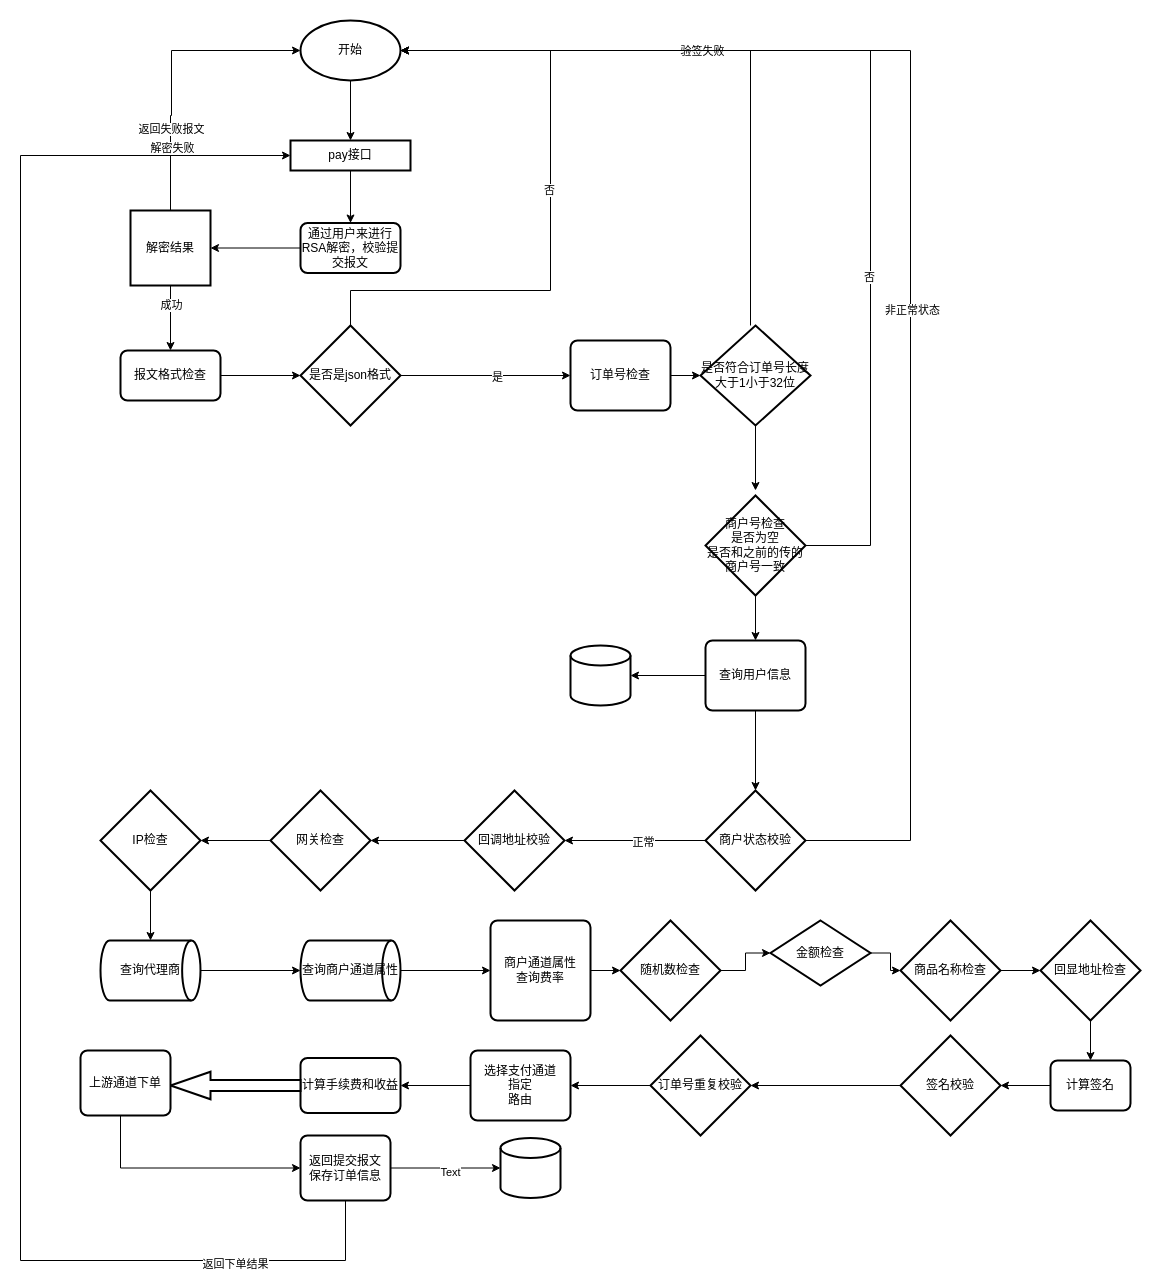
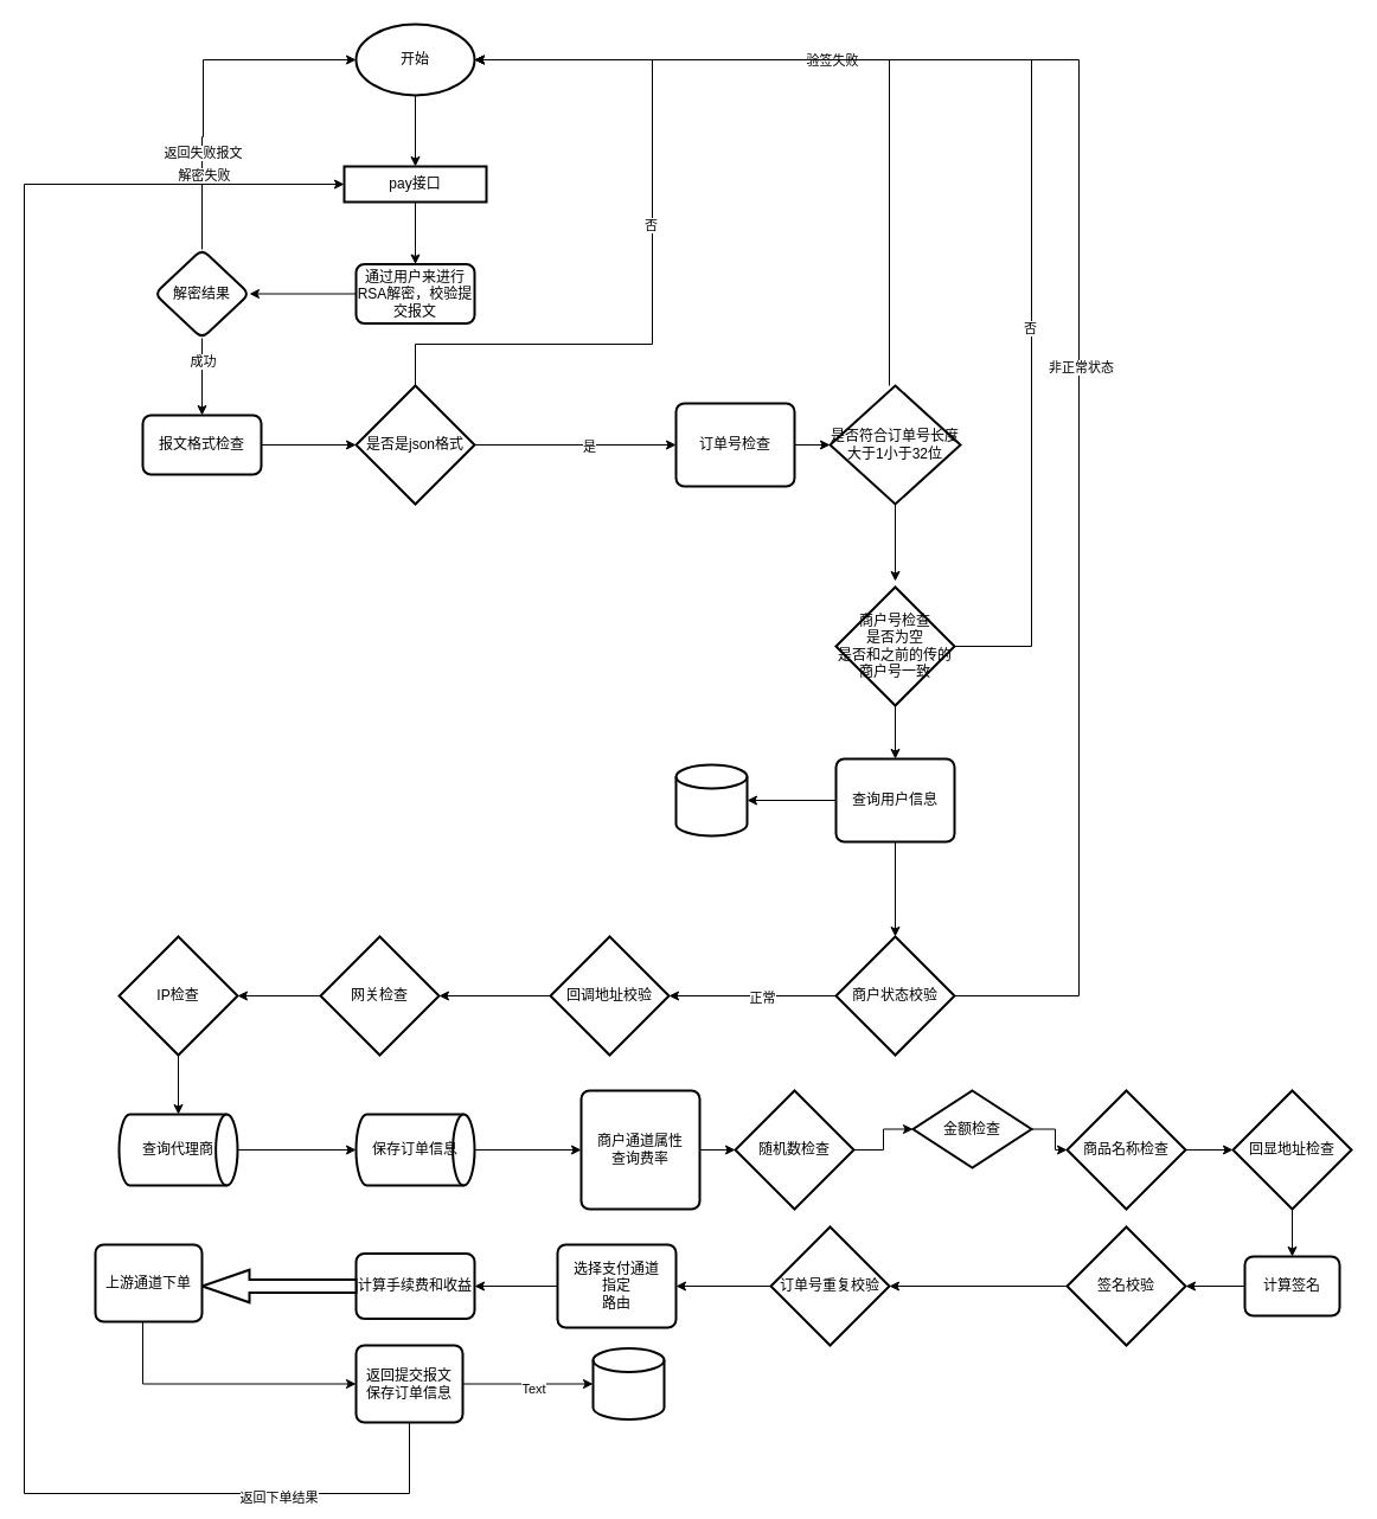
  <mxCell id="0" />
  <mxCell id="1" parent="0" />
  <mxCell id="2" value="" style="edgeStyle=orthogonalEdgeStyle;rounded=0;orthogonalLoop=1;jettySize=auto;html=1;" edge="1" parent="1" source="3" target="5"><mxGeometry relative="1" as="geometry" /></mxCell>
  <mxCell id="3" value="开始" style="strokeWidth=2;html=1;shape=mxgraph.flowchart.start_1;whiteSpace=wrap;" vertex="1" parent="1"><mxGeometry x="300" y="20" width="100" height="60" as="geometry" /></mxCell>
  <mxCell id="4" value="" style="edgeStyle=orthogonalEdgeStyle;rounded=0;orthogonalLoop=1;jettySize=auto;html=1;" edge="1" parent="1" source="5" target="7"><mxGeometry relative="1" as="geometry" /></mxCell>
  <mxCell id="5" value="pay接口" style="whiteSpace=wrap;html=1;strokeWidth=2;" vertex="1" parent="1"><mxGeometry x="290" y="140" width="120" height="30" as="geometry" /></mxCell>
  <mxCell id="6" value="" style="edgeStyle=orthogonalEdgeStyle;rounded=0;orthogonalLoop=1;jettySize=auto;html=1;" edge="1" parent="1" source="7" target="13"><mxGeometry relative="1" as="geometry" /></mxCell>
  <mxCell id="7" value="通过用户来进行RSA解密，校验提交报文" style="rounded=1;whiteSpace=wrap;html=1;absoluteArcSize=1;arcSize=14;strokeWidth=2;" vertex="1" parent="1"><mxGeometry x="300" y="222.5" width="100" height="50" as="geometry" /></mxCell>
  <mxCell id="8" style="edgeStyle=orthogonalEdgeStyle;rounded=0;orthogonalLoop=1;jettySize=auto;html=1;entryX=0;entryY=0.5;entryDx=0;entryDy=0;entryPerimeter=0;exitX=0.5;exitY=0;exitDx=0;exitDy=0;" edge="1" parent="1" source="13" target="3"><mxGeometry relative="1" as="geometry"><mxPoint x="170" y="20" as="targetPoint" /><Array as="points"><mxPoint x="170" y="115" /><mxPoint x="171" y="115" /><mxPoint x="171" y="50" /></Array></mxGeometry></mxCell>
  <mxCell id="9" value="返回失败报文" style="edgeLabel;html=1;align=center;verticalAlign=middle;resizable=0;points=[];" vertex="1" connectable="0" parent="8"><mxGeometry x="-0.434" relative="1" as="geometry"><mxPoint as="offset" /></mxGeometry></mxCell>
  <mxCell id="10" value="解密失败&lt;br&gt;" style="edgeLabel;html=1;align=center;verticalAlign=middle;resizable=0;points=[];" vertex="1" connectable="0" parent="8"><mxGeometry x="-0.566" y="-1" relative="1" as="geometry"><mxPoint as="offset" /></mxGeometry></mxCell>
  <mxCell id="11" style="edgeStyle=orthogonalEdgeStyle;rounded=0;orthogonalLoop=1;jettySize=auto;html=1;exitX=0.5;exitY=1;exitDx=0;exitDy=0;" edge="1" parent="1" source="13"><mxGeometry relative="1" as="geometry"><mxPoint x="170" y="350" as="targetPoint" /></mxGeometry></mxCell>
  <mxCell id="12" value="成功" style="edgeLabel;html=1;align=center;verticalAlign=middle;resizable=0;points=[];" vertex="1" connectable="0" parent="11"><mxGeometry x="-0.42" relative="1" as="geometry"><mxPoint as="offset" /></mxGeometry></mxCell>
- <mxCell id="13" value="解密结果" style="whiteSpace=wrap;html=1;arcSize=14;strokeWidth=2;rounded=0;" vertex="1" parent="1"><mxGeometry x="130" y="210" width="80" height="75" as="geometry" /></mxCell>
+ <mxCell id="13" value="解密结果" style="rhombus;whiteSpace=wrap;html=1;rounded=1;arcSize=14;strokeWidth=2;" vertex="1" parent="1"><mxGeometry x="130" y="210" width="80" height="75" as="geometry" /></mxCell>
  <mxCell id="14" value="" style="edgeStyle=orthogonalEdgeStyle;rounded=0;orthogonalLoop=1;jettySize=auto;html=1;" edge="1" parent="1" source="15" target="26"><mxGeometry relative="1" as="geometry" /></mxCell>
  <mxCell id="15" value="报文格式检查" style="rounded=1;whiteSpace=wrap;html=1;absoluteArcSize=1;arcSize=14;strokeWidth=2;" vertex="1" parent="1"><mxGeometry x="120" y="350" width="100" height="50" as="geometry" /></mxCell>
  <mxCell id="16" style="edgeStyle=orthogonalEdgeStyle;rounded=0;orthogonalLoop=1;jettySize=auto;html=1;" edge="1" parent="1" source="19" target="3"><mxGeometry relative="1" as="geometry"><mxPoint x="410" y="130" as="targetPoint" /><Array as="points"><mxPoint x="750" y="50" /></Array></mxGeometry></mxCell>
  <mxCell id="17" value="验签失败" style="edgeLabel;html=1;align=center;verticalAlign=middle;resizable=0;points=[];" vertex="1" connectable="0" parent="16"><mxGeometry x="0.037" relative="1" as="geometry"><mxPoint as="offset" /></mxGeometry></mxCell>
  <mxCell id="18" style="edgeStyle=orthogonalEdgeStyle;rounded=0;orthogonalLoop=1;jettySize=auto;html=1;exitX=0.5;exitY=1;exitDx=0;exitDy=0;exitPerimeter=0;" edge="1" parent="1" source="19"><mxGeometry relative="1" as="geometry"><mxPoint x="755" y="490" as="targetPoint" /></mxGeometry></mxCell>
  <mxCell id="19" value="是否符合订单号长度大于1小于32位" style="strokeWidth=2;html=1;shape=mxgraph.flowchart.decision;whiteSpace=wrap;" vertex="1" parent="1"><mxGeometry x="700" y="325" width="110" height="100" as="geometry" /></mxCell>
  <mxCell id="20" value="" style="edgeStyle=orthogonalEdgeStyle;rounded=0;orthogonalLoop=1;jettySize=auto;html=1;" edge="1" parent="1" source="21" target="19"><mxGeometry relative="1" as="geometry" /></mxCell>
  <mxCell id="21" value="订单号检查" style="rounded=1;whiteSpace=wrap;html=1;absoluteArcSize=1;arcSize=14;strokeWidth=2;" vertex="1" parent="1"><mxGeometry x="570" y="340" width="100" height="70" as="geometry" /></mxCell>
  <mxCell id="22" style="edgeStyle=orthogonalEdgeStyle;rounded=0;orthogonalLoop=1;jettySize=auto;html=1;entryX=0;entryY=0.5;entryDx=0;entryDy=0;" edge="1" parent="1" source="26" target="21"><mxGeometry relative="1" as="geometry" /></mxCell>
  <mxCell id="23" value="是" style="edgeLabel;html=1;align=center;verticalAlign=middle;resizable=0;points=[];" vertex="1" connectable="0" parent="22"><mxGeometry x="0.129" y="-1" relative="1" as="geometry"><mxPoint as="offset" /></mxGeometry></mxCell>
  <mxCell id="24" style="edgeStyle=orthogonalEdgeStyle;rounded=0;orthogonalLoop=1;jettySize=auto;html=1;exitX=0.5;exitY=0;exitDx=0;exitDy=0;exitPerimeter=0;entryX=1;entryY=0.5;entryDx=0;entryDy=0;entryPerimeter=0;" edge="1" parent="1" source="26" target="3"><mxGeometry relative="1" as="geometry"><mxPoint x="620" y="50" as="targetPoint" /><mxPoint x="390" y="375" as="sourcePoint" /><Array as="points"><mxPoint x="350" y="290" /><mxPoint x="550" y="290" /><mxPoint x="550" y="50" /></Array></mxGeometry></mxCell>
  <mxCell id="25" value="否" style="edgeLabel;html=1;align=center;verticalAlign=middle;resizable=0;points=[];" vertex="1" connectable="0" parent="24"><mxGeometry x="0.075" y="2" relative="1" as="geometry"><mxPoint as="offset" /></mxGeometry></mxCell>
  <mxCell id="26" value="是否是json格式" style="strokeWidth=2;html=1;shape=mxgraph.flowchart.decision;whiteSpace=wrap;" vertex="1" parent="1"><mxGeometry x="300" y="325" width="100" height="100" as="geometry" /></mxCell>
  <mxCell id="27" value="" style="edgeStyle=orthogonalEdgeStyle;rounded=0;orthogonalLoop=1;jettySize=auto;html=1;entryX=0.5;entryY=0;entryDx=0;entryDy=0;" edge="1" parent="1" source="28" target="39"><mxGeometry relative="1" as="geometry" /></mxCell>
  <mxCell id="28" value="商户号检查&lt;br&gt;是否为空&lt;br&gt;是否和之前的传的商户号一致" style="strokeWidth=2;html=1;shape=mxgraph.flowchart.decision;whiteSpace=wrap;" vertex="1" parent="1"><mxGeometry x="705" y="495" width="100" height="100" as="geometry" /></mxCell>
  <mxCell id="29" style="edgeStyle=orthogonalEdgeStyle;rounded=0;orthogonalLoop=1;jettySize=auto;html=1;entryX=1;entryY=0.5;entryDx=0;entryDy=0;entryPerimeter=0;" edge="1" parent="1" source="28" target="3"><mxGeometry relative="1" as="geometry"><Array as="points"><mxPoint x="870" y="545" /><mxPoint x="870" y="50" /></Array></mxGeometry></mxCell>
  <mxCell id="30" value="否" style="edgeLabel;html=1;align=center;verticalAlign=middle;resizable=0;points=[];" vertex="1" connectable="0" parent="29"><mxGeometry x="-0.351" y="2" relative="1" as="geometry"><mxPoint as="offset" /></mxGeometry></mxCell>
  <mxCell id="31" style="edgeStyle=orthogonalEdgeStyle;rounded=0;orthogonalLoop=1;jettySize=auto;html=1;entryX=1;entryY=0.5;entryDx=0;entryDy=0;entryPerimeter=0;endArrow=open;" edge="1" parent="1" source="35" target="3"><mxGeometry relative="1" as="geometry"><mxPoint x="870" y="540" as="targetPoint" /><Array as="points"><mxPoint x="910" y="840" /><mxPoint x="910" y="50" /></Array></mxGeometry></mxCell>
  <mxCell id="32" value="非正常状态" style="edgeLabel;html=1;align=center;verticalAlign=middle;resizable=0;points=[];" vertex="1" connectable="0" parent="31"><mxGeometry x="-0.094" y="-1" relative="1" as="geometry"><mxPoint as="offset" /></mxGeometry></mxCell>
  <mxCell id="33" value="" style="edgeStyle=orthogonalEdgeStyle;rounded=0;orthogonalLoop=1;jettySize=auto;html=1;" edge="1" parent="1" source="35" target="41"><mxGeometry relative="1" as="geometry" /></mxCell>
  <mxCell id="34" value="正常" style="edgeLabel;html=1;align=center;verticalAlign=middle;resizable=0;points=[];" vertex="1" connectable="0" parent="33"><mxGeometry x="-0.1" y="1" relative="1" as="geometry"><mxPoint as="offset" /></mxGeometry></mxCell>
  <mxCell id="35" value="商户状态校验" style="strokeWidth=2;html=1;shape=mxgraph.flowchart.decision;whiteSpace=wrap;" vertex="1" parent="1"><mxGeometry x="705" y="790" width="100" height="100" as="geometry" /></mxCell>
  <mxCell id="36" value="" style="strokeWidth=2;html=1;shape=mxgraph.flowchart.database;whiteSpace=wrap;" vertex="1" parent="1"><mxGeometry x="570" y="645" width="60" height="60" as="geometry" /></mxCell>
  <mxCell id="37" value="" style="edgeStyle=orthogonalEdgeStyle;rounded=0;orthogonalLoop=1;jettySize=auto;html=1;" edge="1" parent="1" source="39" target="36"><mxGeometry relative="1" as="geometry" /></mxCell>
  <mxCell id="38" value="" style="edgeStyle=orthogonalEdgeStyle;rounded=0;orthogonalLoop=1;jettySize=auto;html=1;" edge="1" parent="1" source="39" target="35"><mxGeometry relative="1" as="geometry" /></mxCell>
  <mxCell id="39" value="查询用户信息" style="rounded=1;whiteSpace=wrap;html=1;absoluteArcSize=1;arcSize=14;strokeWidth=2;" vertex="1" parent="1"><mxGeometry x="705" y="640" width="100" height="70" as="geometry" /></mxCell>
  <mxCell id="40" value="" style="edgeStyle=orthogonalEdgeStyle;rounded=0;orthogonalLoop=1;jettySize=auto;html=1;" edge="1" parent="1" source="41" target="43"><mxGeometry relative="1" as="geometry" /></mxCell>
  <mxCell id="41" value="回调地址校验" style="strokeWidth=2;html=1;shape=mxgraph.flowchart.decision;whiteSpace=wrap;" vertex="1" parent="1"><mxGeometry x="464" y="790" width="100" height="100" as="geometry" /></mxCell>
  <mxCell id="42" value="" style="edgeStyle=orthogonalEdgeStyle;rounded=0;orthogonalLoop=1;jettySize=auto;html=1;" edge="1" parent="1" source="43" target="45"><mxGeometry relative="1" as="geometry" /></mxCell>
  <mxCell id="43" value="网关检查" style="strokeWidth=2;html=1;shape=mxgraph.flowchart.decision;whiteSpace=wrap;" vertex="1" parent="1"><mxGeometry x="270" y="790" width="100" height="100" as="geometry" /></mxCell>
  <mxCell id="44" value="" style="edgeStyle=orthogonalEdgeStyle;rounded=0;orthogonalLoop=1;jettySize=auto;html=1;" edge="1" parent="1" source="45" target="47"><mxGeometry relative="1" as="geometry" /></mxCell>
  <mxCell id="45" value="IP检查" style="strokeWidth=2;html=1;shape=mxgraph.flowchart.decision;whiteSpace=wrap;" vertex="1" parent="1"><mxGeometry y="790" width="100" height="100" as="geometry" x="100" /></mxCell>
  <mxCell id="46" value="" style="edgeStyle=orthogonalEdgeStyle;rounded=0;orthogonalLoop=1;jettySize=auto;html=1;" edge="1" parent="1" source="47" target="49"><mxGeometry relative="1" as="geometry" /></mxCell>
  <mxCell id="47" value="查询代理商" style="strokeWidth=2;html=1;shape=mxgraph.flowchart.direct_data;whiteSpace=wrap;" vertex="1" parent="1"><mxGeometry y="940" width="100" height="60" as="geometry" x="100" /></mxCell>
  <mxCell id="48" value="" style="edgeStyle=orthogonalEdgeStyle;rounded=0;orthogonalLoop=1;jettySize=auto;html=1;" edge="1" parent="1" source="49" target="51"><mxGeometry relative="1" as="geometry" /></mxCell>
- <mxCell id="49" value="查询商户通道属性" style="strokeWidth=2;html=1;shape=mxgraph.flowchart.direct_data;whiteSpace=wrap;" vertex="1" parent="1"><mxGeometry x="300" y="940" width="100" height="60" as="geometry" /></mxCell>
+ <mxCell id="49" value="保存订单信息" style="strokeWidth=2;html=1;shape=mxgraph.flowchart.direct_data;whiteSpace=wrap;" vertex="1" parent="1"><mxGeometry x="300" y="940" width="100" height="60" as="geometry" /></mxCell>
  <mxCell id="50" value="" style="edgeStyle=orthogonalEdgeStyle;rounded=0;orthogonalLoop=1;jettySize=auto;html=1;" edge="1" parent="1" source="51" target="53"><mxGeometry relative="1" as="geometry" /></mxCell>
  <mxCell id="51" value="商户通道属性&lt;br&gt;查询费率" style="rounded=1;whiteSpace=wrap;html=1;absoluteArcSize=1;arcSize=14;strokeWidth=2;" vertex="1" parent="1"><mxGeometry x="490" y="920" width="100" height="100" as="geometry" /></mxCell>
  <mxCell id="52" value="" style="edgeStyle=orthogonalEdgeStyle;rounded=0;orthogonalLoop=1;jettySize=auto;html=1;" edge="1" parent="1" source="53" target="55"><mxGeometry relative="1" as="geometry" /></mxCell>
  <mxCell id="53" value="随机数检查" style="strokeWidth=2;html=1;shape=mxgraph.flowchart.decision;whiteSpace=wrap;" vertex="1" parent="1"><mxGeometry x="620" y="920" width="100" height="100" as="geometry" /></mxCell>
  <mxCell id="54" value="" style="edgeStyle=orthogonalEdgeStyle;rounded=0;orthogonalLoop=1;jettySize=auto;html=1;" edge="1" parent="1" source="55" target="57"><mxGeometry relative="1" as="geometry" /></mxCell>
  <mxCell id="55" value="金额检查" style="strokeWidth=2;html=1;shape=mxgraph.flowchart.decision;whiteSpace=wrap;" vertex="1" parent="1"><mxGeometry x="770" y="920" width="100" height="65" as="geometry" /></mxCell>
  <mxCell id="56" value="" style="edgeStyle=orthogonalEdgeStyle;rounded=0;orthogonalLoop=1;jettySize=auto;html=1;" edge="1" parent="1" source="57" target="59"><mxGeometry relative="1" as="geometry" /></mxCell>
  <mxCell id="57" value="商品名称检查" style="strokeWidth=2;html=1;shape=mxgraph.flowchart.decision;whiteSpace=wrap;" vertex="1" parent="1"><mxGeometry x="900" y="920" width="100" height="100" as="geometry" /></mxCell>
  <mxCell id="58" value="" style="edgeStyle=orthogonalEdgeStyle;rounded=0;orthogonalLoop=1;jettySize=auto;html=1;" edge="1" parent="1" source="59" target="63"><mxGeometry relative="1" as="geometry" /></mxCell>
  <mxCell id="59" value="回显地址检查" style="strokeWidth=2;html=1;shape=mxgraph.flowchart.decision;whiteSpace=wrap;" vertex="1" parent="1"><mxGeometry x="1040" y="920" width="100" height="100" as="geometry" /></mxCell>
  <mxCell id="60" value="" style="edgeStyle=orthogonalEdgeStyle;rounded=0;orthogonalLoop=1;jettySize=auto;html=1;" edge="1" parent="1" source="61" target="65"><mxGeometry relative="1" as="geometry" /></mxCell>
  <mxCell id="61" value="签名校验" style="strokeWidth=2;html=1;shape=mxgraph.flowchart.decision;whiteSpace=wrap;" vertex="1" parent="1"><mxGeometry x="900" y="1035" width="100" height="100" as="geometry" /></mxCell>
  <mxCell id="62" value="" style="edgeStyle=orthogonalEdgeStyle;rounded=0;orthogonalLoop=1;jettySize=auto;html=1;" edge="1" parent="1" source="63" target="61"><mxGeometry relative="1" as="geometry" /></mxCell>
  <mxCell id="63" value="计算签名" style="rounded=1;whiteSpace=wrap;html=1;absoluteArcSize=1;arcSize=14;strokeWidth=2;" vertex="1" parent="1"><mxGeometry x="1050" y="1060" width="80" height="50" as="geometry" /></mxCell>
  <mxCell id="64" value="" style="edgeStyle=orthogonalEdgeStyle;rounded=0;orthogonalLoop=1;jettySize=auto;html=1;" edge="1" parent="1" source="65" target="67"><mxGeometry relative="1" as="geometry" /></mxCell>
  <mxCell id="65" value="订单号重复校验" style="strokeWidth=2;html=1;shape=mxgraph.flowchart.decision;whiteSpace=wrap;" vertex="1" parent="1"><mxGeometry x="650" y="1035" width="100" height="100" as="geometry" /></mxCell>
  <mxCell id="66" value="" style="edgeStyle=orthogonalEdgeStyle;rounded=0;orthogonalLoop=1;jettySize=auto;html=1;" edge="1" parent="1" source="67" target="68"><mxGeometry relative="1" as="geometry" /></mxCell>
  <mxCell id="67" value="选择支付通道&lt;br&gt;指定&lt;br&gt;路由" style="rounded=1;whiteSpace=wrap;html=1;absoluteArcSize=1;arcSize=14;strokeWidth=2;" vertex="1" parent="1"><mxGeometry x="470" y="1050" width="100" height="70" as="geometry" /></mxCell>
  <mxCell id="68" value="计算手续费和收益" style="rounded=1;whiteSpace=wrap;html=1;absoluteArcSize=1;arcSize=14;strokeWidth=2;" vertex="1" parent="1"><mxGeometry x="300" y="1057.5" width="100" height="55" as="geometry" /></mxCell>
  <mxCell id="69" value="" style="verticalLabelPosition=bottom;verticalAlign=top;html=1;strokeWidth=2;shape=mxgraph.arrows2.arrow;dy=0.6;dx=40;notch=0;rotation=0;direction=west;" vertex="1" parent="1"><mxGeometry x="170" y="1071.25" width="130" height="27.5" as="geometry" /></mxCell>
  <mxCell id="70" style="edgeStyle=orthogonalEdgeStyle;rounded=0;orthogonalLoop=1;jettySize=auto;html=1;entryX=0;entryY=0.5;entryDx=0;entryDy=0;" edge="1" parent="1" source="71" target="76"><mxGeometry relative="1" as="geometry"><Array as="points"><mxPoint x="120" y="1168" /></Array></mxGeometry></mxCell>
  <mxCell id="71" value="上游通道下单" style="rounded=1;whiteSpace=wrap;html=1;absoluteArcSize=1;arcSize=14;strokeWidth=2;" vertex="1" parent="1"><mxGeometry x="80" y="1050" width="90" height="65" as="geometry" /></mxCell>
  <mxCell id="72" style="edgeStyle=orthogonalEdgeStyle;rounded=0;orthogonalLoop=1;jettySize=auto;html=1;entryX=0;entryY=0.5;entryDx=0;entryDy=0;" edge="1" parent="1" source="76" target="5"><mxGeometry relative="1" as="geometry"><Array as="points"><mxPoint x="345" y="1260" /><mxPoint x="20" y="1260" /><mxPoint x="20" y="155" /></Array></mxGeometry></mxCell>
  <mxCell id="73" value="返回下单结果" style="edgeLabel;html=1;align=center;verticalAlign=middle;resizable=0;points=[];" vertex="1" connectable="0" parent="72"><mxGeometry x="-0.806" y="3" relative="1" as="geometry"><mxPoint as="offset" /></mxGeometry></mxCell>
  <mxCell id="74" value="" style="edgeStyle=orthogonalEdgeStyle;rounded=0;orthogonalLoop=1;jettySize=auto;html=1;" edge="1" parent="1" source="76" target="77"><mxGeometry relative="1" as="geometry" /></mxCell>
  <mxCell id="75" value="Text" style="edgeLabel;html=1;align=center;verticalAlign=middle;resizable=0;points=[];" vertex="1" connectable="0" parent="74"><mxGeometry x="0.073" y="-3" relative="1" as="geometry"><mxPoint y="1" as="offset" /></mxGeometry></mxCell>
  <mxCell id="76" value="返回提交报文&lt;br&gt;保存订单信息" style="rounded=1;whiteSpace=wrap;html=1;absoluteArcSize=1;arcSize=14;strokeWidth=2;" vertex="1" parent="1"><mxGeometry x="300" y="1135" width="90" height="65" as="geometry" /></mxCell>
  <mxCell id="77" value="" style="strokeWidth=2;html=1;shape=mxgraph.flowchart.database;whiteSpace=wrap;" vertex="1" parent="1"><mxGeometry x="500" y="1137.5" width="60" height="60" as="geometry" /></mxCell>
